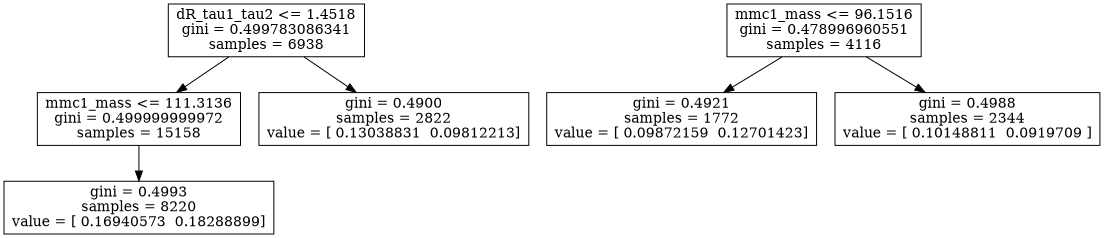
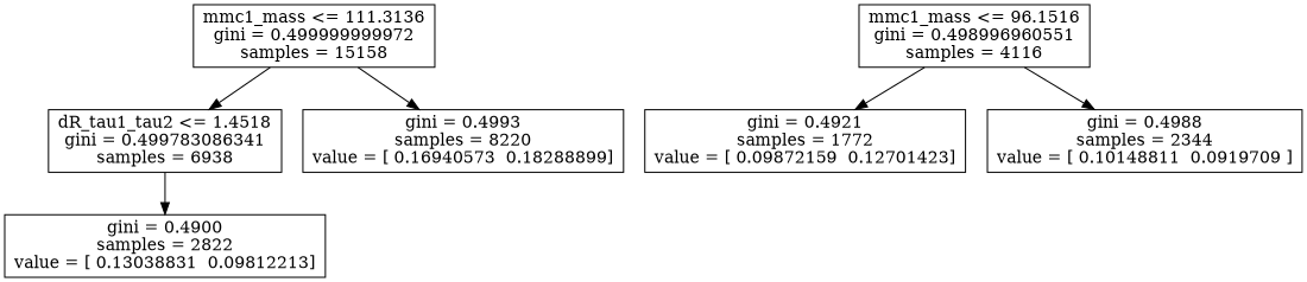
  digraph {
    node [shape=box]
    n1 [label="mmc1_mass <= 111.3136\ngini = 0.499999999972\nsamples = 15158"]
    n2 [label="dR_tau1_tau2 <= 1.4518\ngini = 0.499783086341\nsamples = 6938"]
    n3 [label="gini = 0.4993\nsamples = 8220\nvalue = [ 0.16940573  0.18288899]"]
    n4 [label="gini = 0.4900\nsamples = 2822\nvalue = [ 0.13038831  0.09812213]"]
-   n5 [label="mmc1_mass <= 96.1516\ngini = 0.478996960551\nsamples = 4116"]
+   n5 [label="mmc1_mass <= 96.1516\ngini = 0.498996960551\nsamples = 4116"]
    n6 [label="gini = 0.4921\nsamples = 1772\nvalue = [ 0.09872159  0.12701423]"]
    n7 [label="gini = 0.4988\nsamples = 2344\nvalue = [ 0.10148811  0.0919709 ]"]
-   n2 -> n1
+   n1 -> n2
    n1 -> n3
    n2 -> n4
    n5 -> n6
    n5 -> n7
  }
